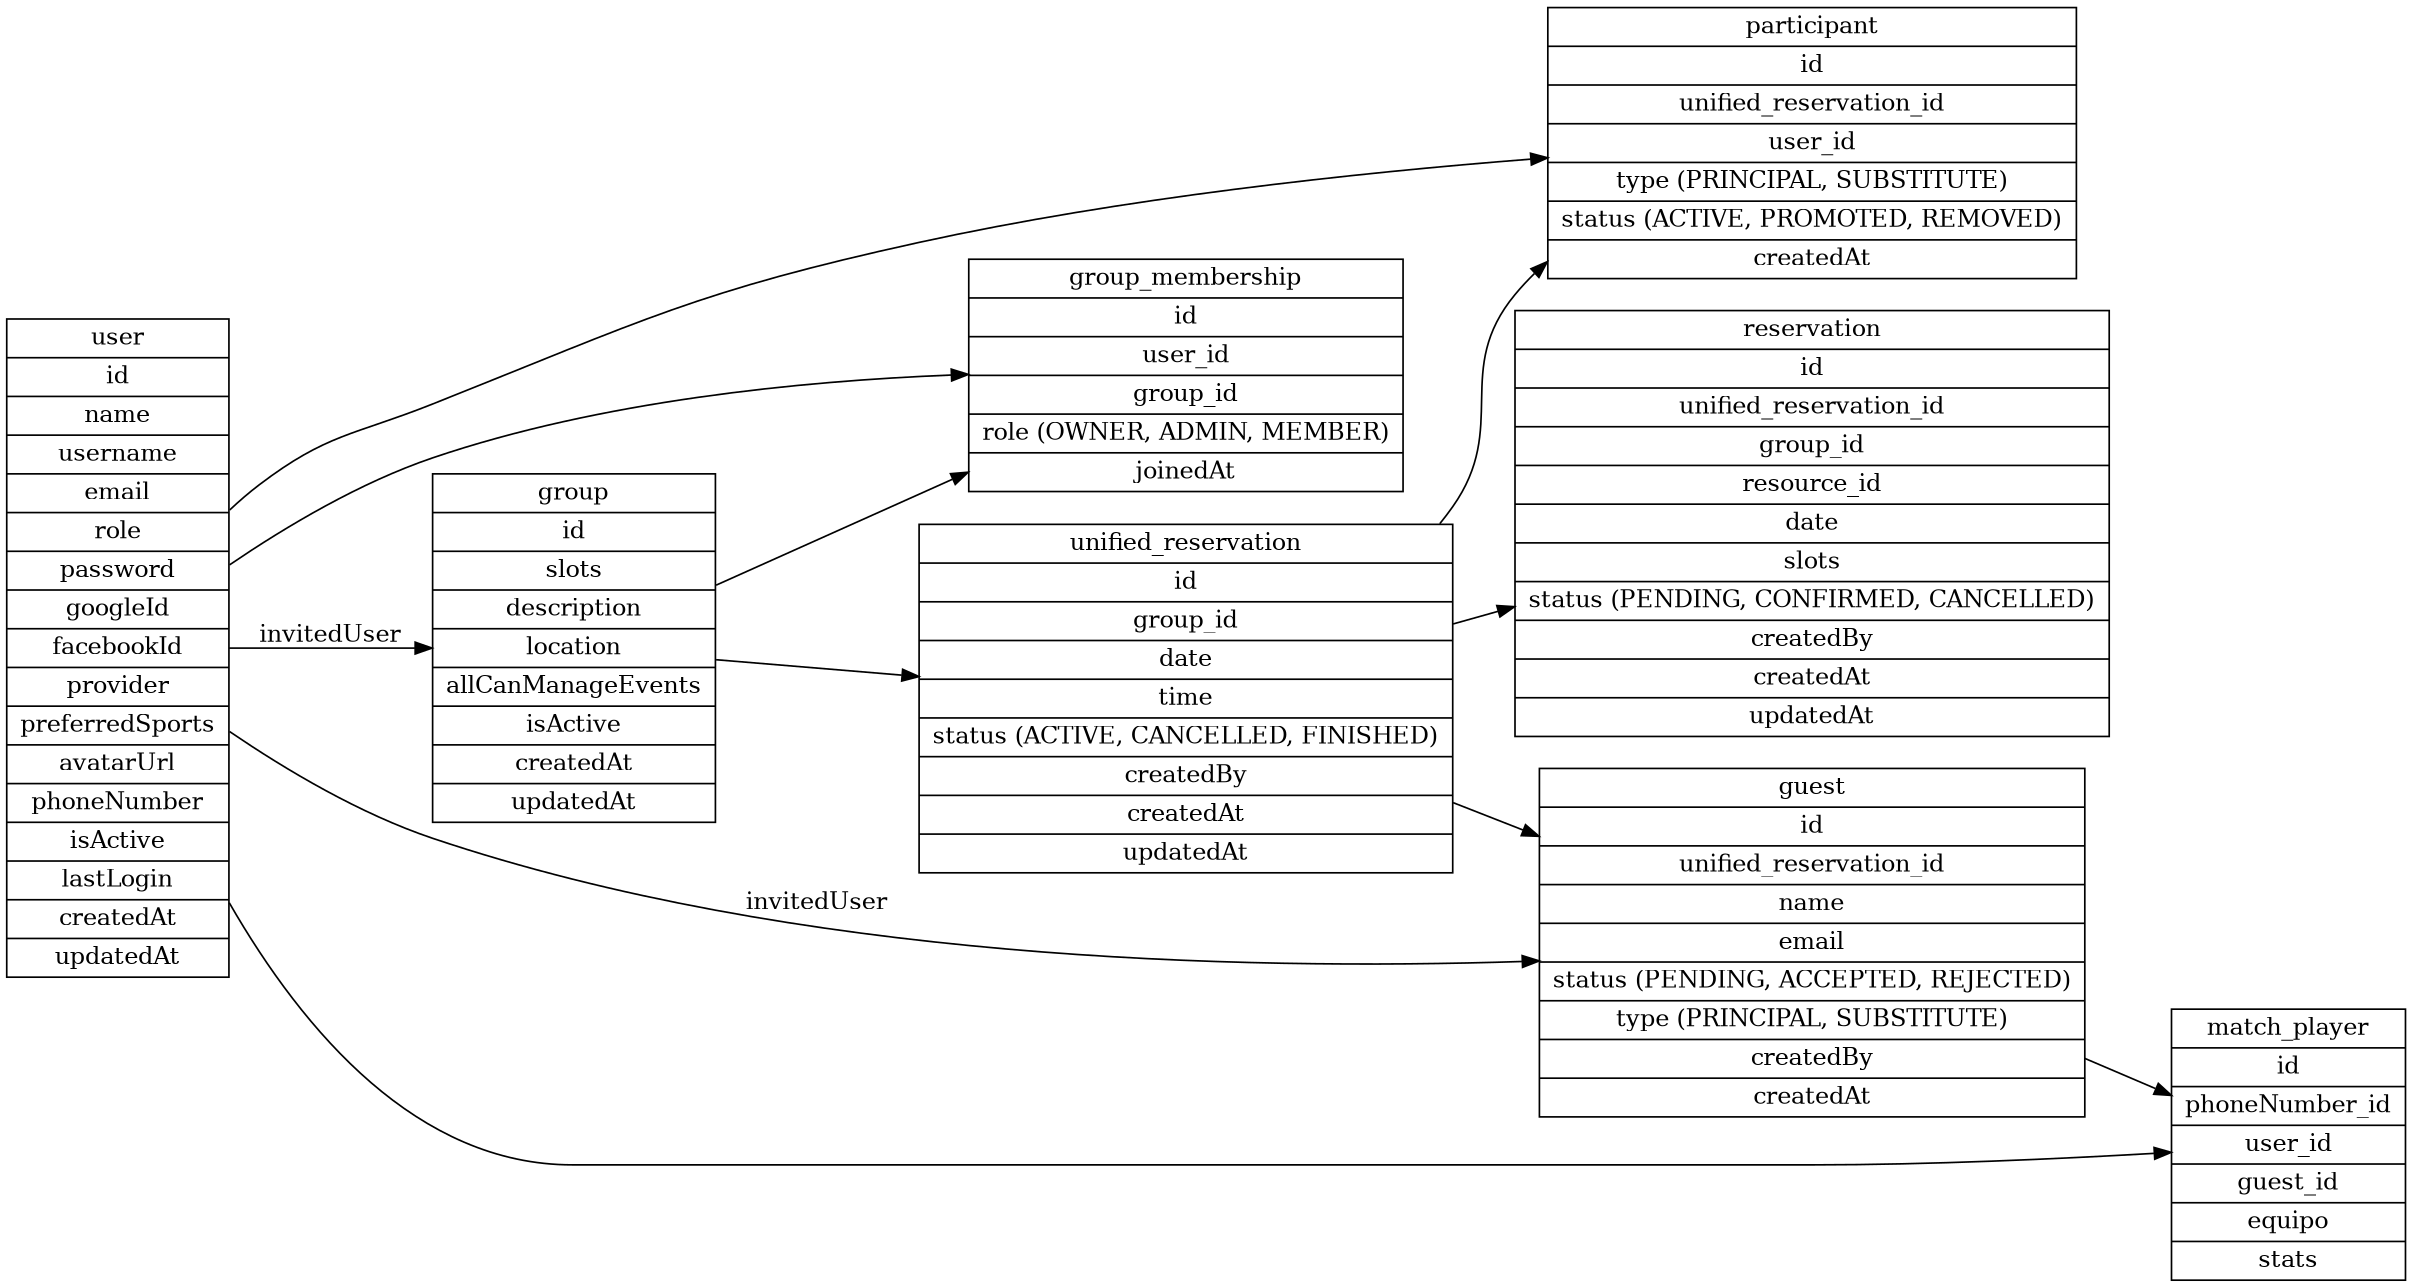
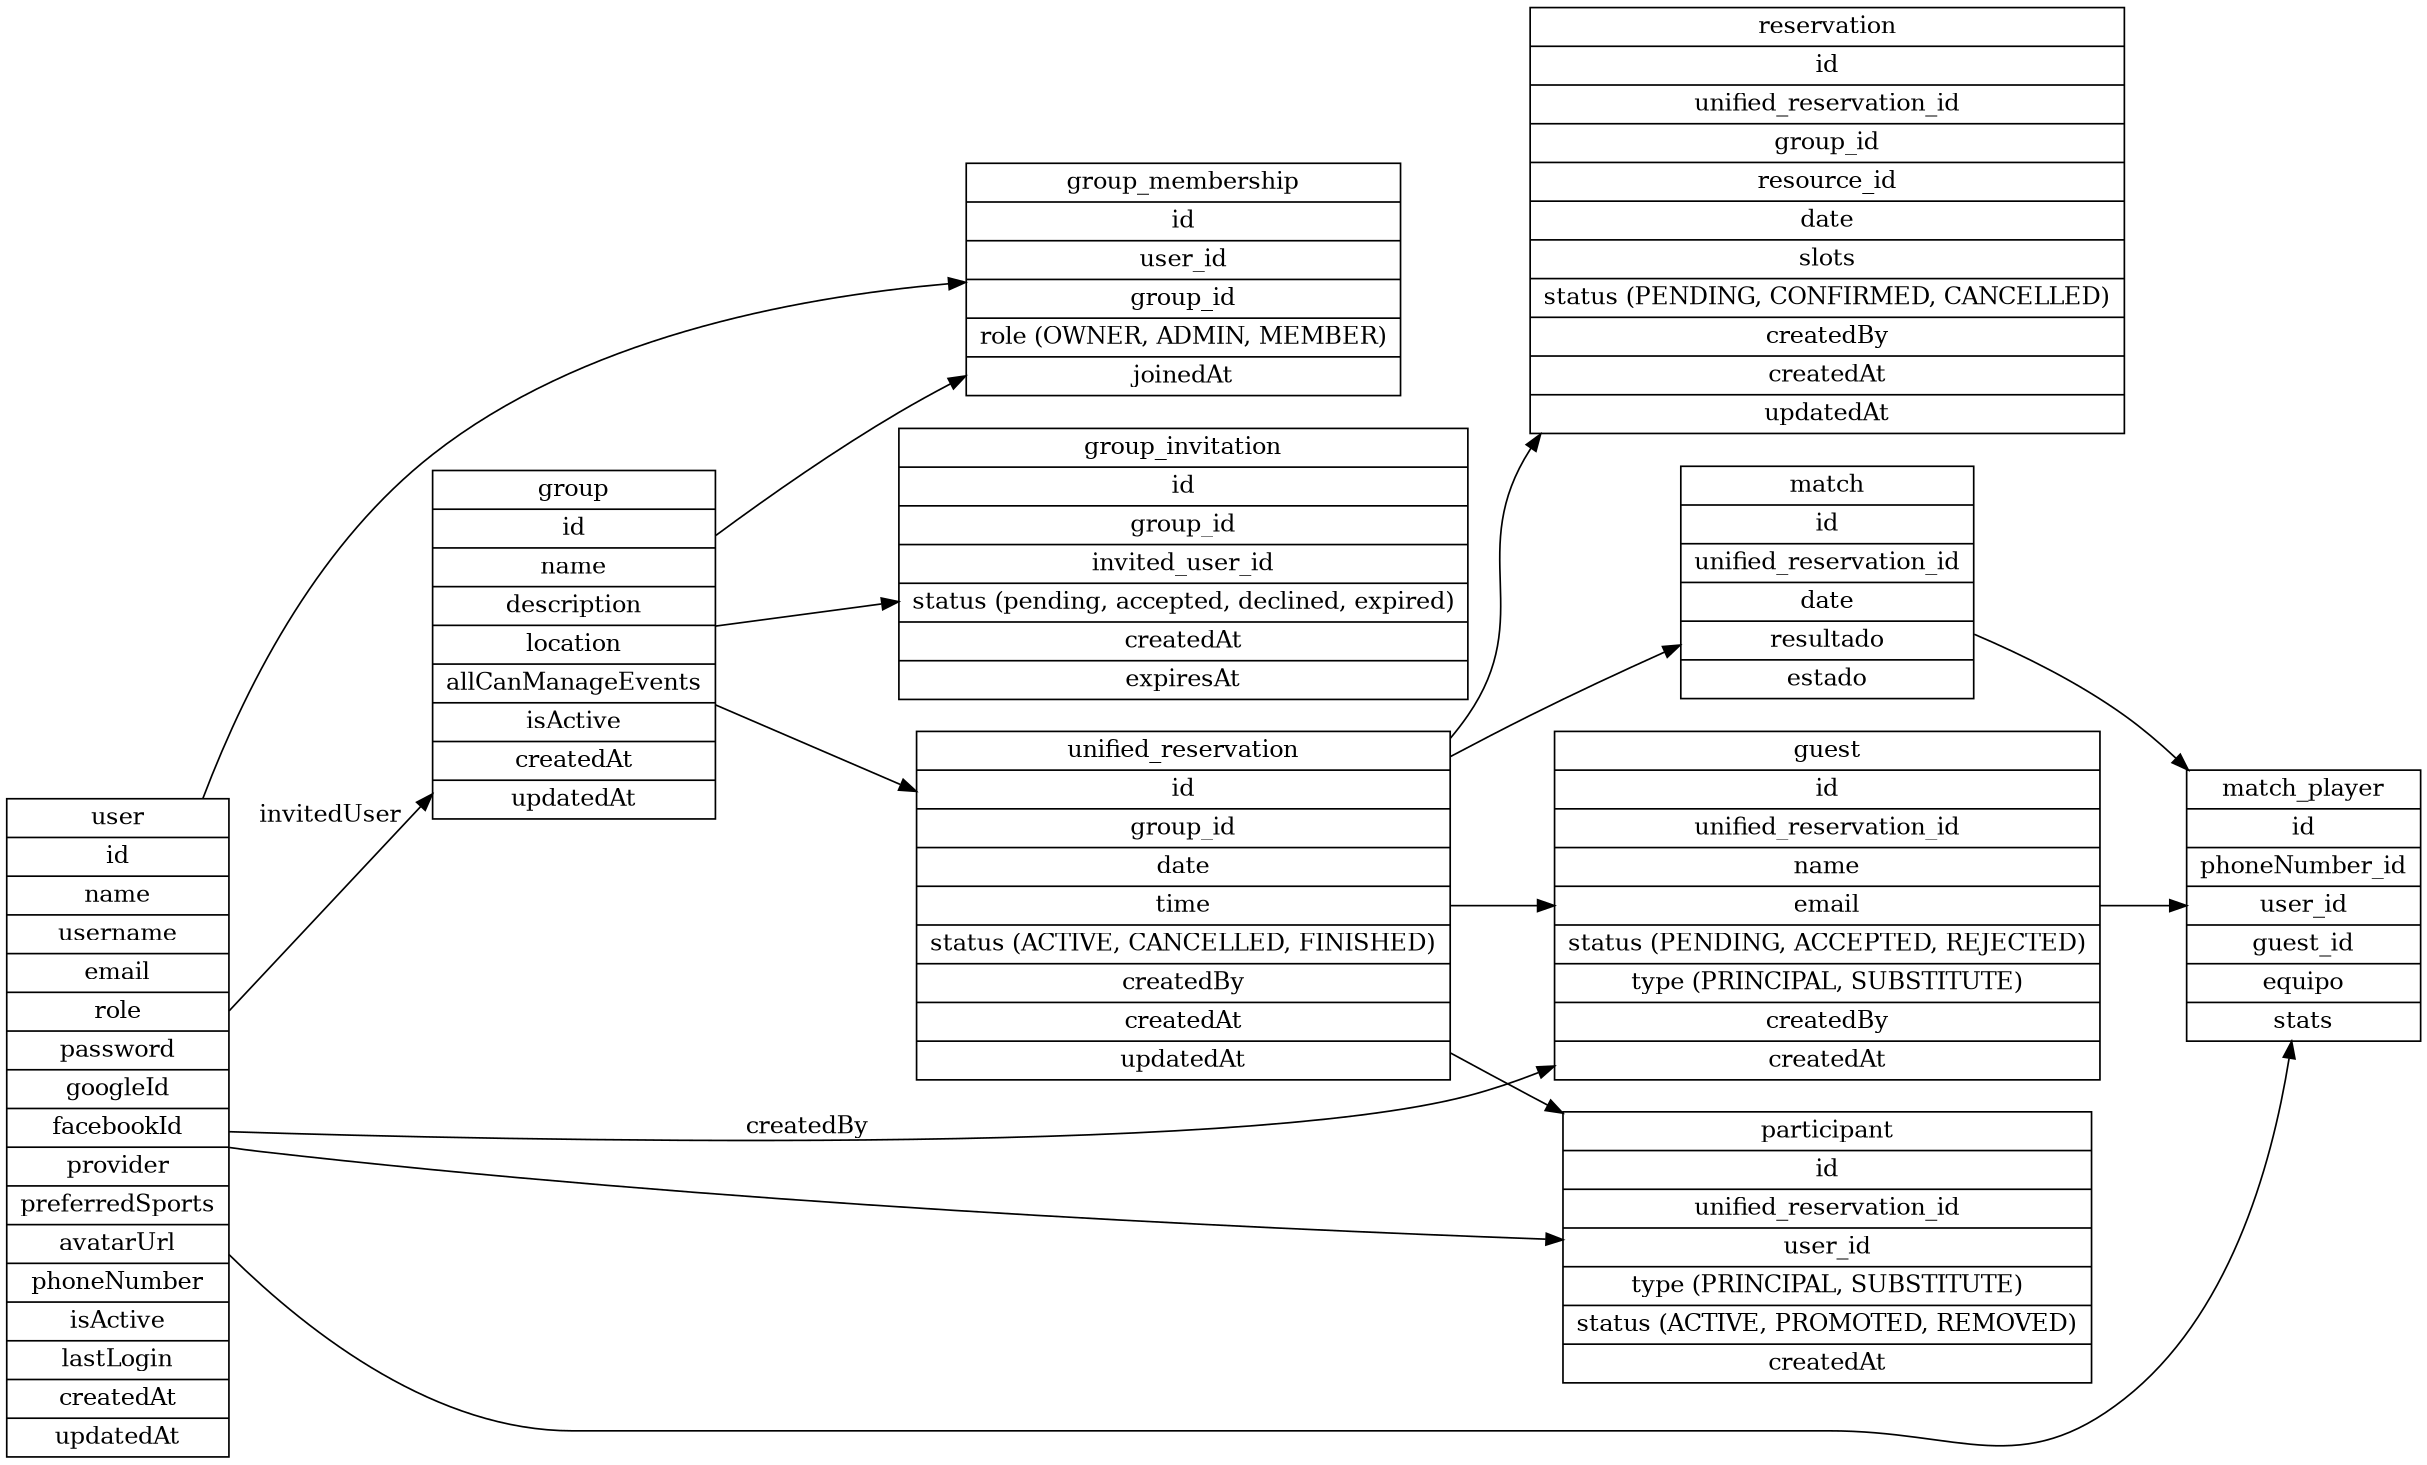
  digraph {
    rankdir=LR
    node [shape=record]
    n1 [label="user | id | name | username | email | role | password | googleId | facebookId | provider | preferredSports | avatarUrl | phoneNumber | isActive | lastLogin | createdAt | updatedAt"]
    n2 [label="group_membership | id | user_id | group_id | role (OWNER, ADMIN, MEMBER) | joinedAt"]
    n3 [label="participant | id | unified_reservation_id | user_id | type (PRINCIPAL, SUBSTITUTE) | status (ACTIVE, PROMOTED, REMOVED) | createdAt"]
    n4 [label="guest | id | unified_reservation_id | name | email | status (PENDING, ACCEPTED, REJECTED) | type (PRINCIPAL, SUBSTITUTE) | createdBy | createdAt"]
    n5 [label="match_player | id | phoneNumber_id | user_id | guest_id | equipo | stats"]
-   n6 [label="group | id | slots | description | location | allCanManageEvents | isActive | createdAt | updatedAt"]
+   n6 [label="group | id | name | description | location | allCanManageEvents | isActive | createdAt | updatedAt"]
+   n7 [label="group_invitation | id | group_id | invited_user_id | status (pending, accepted, declined, expired) | createdAt | expiresAt"]
    n8 [label="unified_reservation | id | group_id | date | time | status (ACTIVE, CANCELLED, FINISHED) | createdBy | createdAt | updatedAt"]
    n9 [label="reservation | id | unified_reservation_id | group_id | resource_id | date | slots | status (PENDING, CONFIRMED, CANCELLED) | createdBy | createdAt | updatedAt"]
+   n10 [label="match | id | unified_reservation_id | date | resultado | estado"]
    n1 -> n2
    n1 -> n3
-   n1 -> n4 [label=invitedUser]
+   n1 -> n4 [label=createdBy]
    n1 -> n5
    n1 -> n6 [label=invitedUser]
    n4 -> n5
    n6 -> n2
+   n6 -> n7
    n6 -> n8
    n8 -> n3
    n8 -> n4
    n8 -> n9
+   n8 -> n10
+   n10 -> n5
  }
